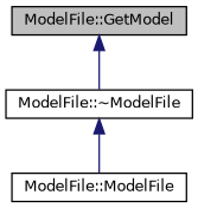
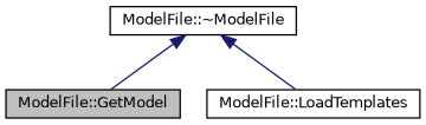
  digraph {
    fontname="DejaVu Sans"
    rankdir=TB
    node [color=black fillcolor=white fontname="DejaVu Sans" fontsize=10 shape=record style=filled]
    edge [color=midnightblue dir=back fontname="DejaVu Sans" fontsize=10 labelfontname=Helvetica labelfontsize=10 style=solid]
    n1 [fillcolor=grey75 fontcolor=black height=0.2 label="ModelFile::GetModel" width=0.4]
    n2 [height=0.2 label="ModelFile::~ModelFile" width=0.4]
-   n3 [height=0.2 label="ModelFile::ModelFile" width=0.4]
-   n1 -> n2
+   n3 [height=0.2 label="ModelFile::LoadTemplates" width=0.4]
+   n2 -> n1
    n2 -> n3
  }
